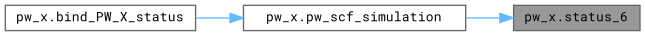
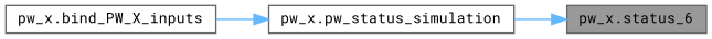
  digraph {
    fontname="Roboto Mono"
    rankdir=RL
    node [color=grey40 fillcolor=white fontname="Roboto Mono" fontsize=10 shape=box style=filled]
    edge [color=steelblue1 dir=back fontname="Roboto Mono" fontsize=10 labelfontname=Helvetica labelfontsize=10 style=solid]
    n1 [color=gray40 fillcolor=grey60 fontcolor=black height=0.2 label="pw_x.status_6" width=0.4]
-   n2 [height=0.2 label="pw_x.pw_scf_simulation" width=0.4]
-   n3 [height=0.2 label="pw_x.bind_PW_X_status" width=0.4]
+   n2 [height=0.2 label="pw_x.pw_status_simulation" width=0.4]
+   n3 [height=0.2 label="pw_x.bind_PW_X_inputs" width=0.4]
    n1 -> n2
    n2 -> n3
  }
